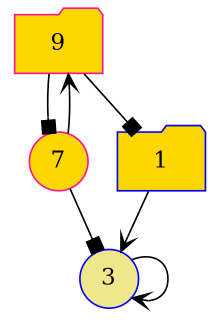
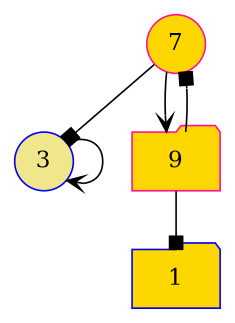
  digraph {
    fontname="DejaVu Serif"
    node [color=blue fillcolor=gold fontname="DejaVu Serif" shape=circle style=filled]
    edge [arrowhead=vee fontname="DejaVu Serif"]
    3 [fillcolor=khaki]
    1 [shape=folder]
    n3 [color=deeppink label=7]
    n4 [color=deeppink label=9 shape=folder]
    3 -> 3
-   1 -> 3
    n3 -> 3 [arrowhead=box]
    n3 -> n4
    n4 -> 1 [arrowhead=box]
    n4 -> n3 [arrowhead=box]
  }
